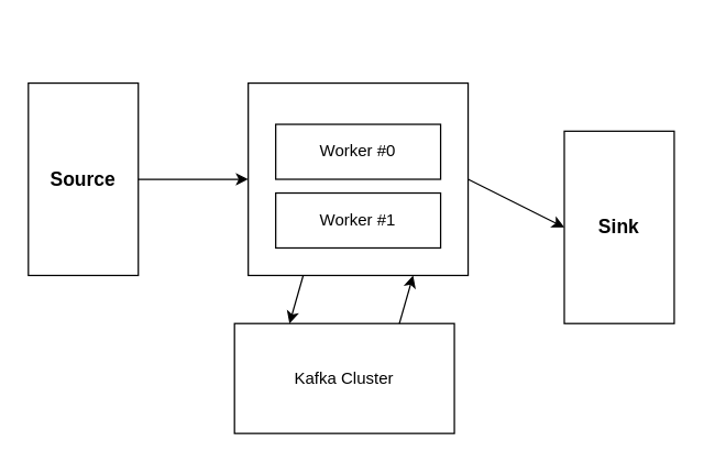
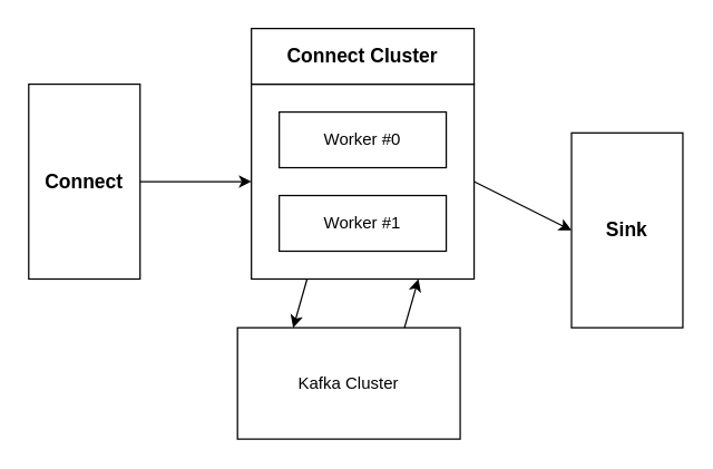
  <mxCell id="0" />
  <mxCell id="1" parent="0" />
  <mxCell id="2" value="" style="rounded=0;whiteSpace=wrap;html=1;" vertex="1" parent="1"><mxGeometry x="180" y="60" width="160" height="140" as="geometry" /></mxCell>
  <mxCell id="3" value="Kafka Cluster" style="rounded=0;whiteSpace=wrap;html=1;" vertex="1" parent="1"><mxGeometry x="170" y="235" width="160" height="80" as="geometry" /></mxCell>
- <mxCell id="4" value="Worker #0" style="rounded=0;whiteSpace=wrap;html=1;" vertex="1" parent="1"><mxGeometry x="200" y="90" width="120" height="40" as="geometry" /></mxCell>
+ <mxCell id="4" value="Worker #0" style="rounded=0;whiteSpace=wrap;html=1;" vertex="1" parent="1"><mxGeometry x="200" y="80" width="120" height="40" as="geometry" /></mxCell>
  <mxCell id="5" value="Worker #1" style="rounded=0;whiteSpace=wrap;html=1;" vertex="1" parent="1"><mxGeometry x="200" y="140" width="120" height="40" as="geometry" /></mxCell>
- <mxCell id="7" value="&lt;b&gt;&lt;font style=&quot;font-size: 14px&quot;&gt;Source&lt;/font&gt;&lt;/b&gt;" style="rounded=0;whiteSpace=wrap;html=1;" vertex="1" parent="1"><mxGeometry x="20" y="60" width="80" height="140" as="geometry" /></mxCell>
+ <mxCell id="6" value="&lt;b&gt;&lt;font style=&quot;font-size: 14px&quot;&gt;Connect Cluster&lt;/font&gt;&lt;/b&gt;" style="rounded=0;whiteSpace=wrap;html=1;" vertex="1" parent="1"><mxGeometry x="180" y="20" width="160" height="40" as="geometry" /></mxCell>
+ <mxCell id="7" value="&lt;b&gt;&lt;font style=&quot;font-size: 14px&quot;&gt;Connect&lt;/font&gt;&lt;/b&gt;" style="rounded=0;whiteSpace=wrap;html=1;" vertex="1" parent="1"><mxGeometry x="20" y="60" width="80" height="140" as="geometry" /></mxCell>
  <mxCell id="8" value="" style="endArrow=classic;html=1;exitX=0.25;exitY=1;exitDx=0;exitDy=0;entryX=0.25;entryY=0;entryDx=0;entryDy=0;" edge="1" parent="1" source="2" target="3"><mxGeometry width="50" height="50" relative="1" as="geometry"><mxPoint x="250" y="120" as="sourcePoint" /><mxPoint x="300" y="70" as="targetPoint" /></mxGeometry></mxCell>
  <mxCell id="9" value="" style="endArrow=classic;html=1;exitX=0.75;exitY=0;exitDx=0;exitDy=0;entryX=0.75;entryY=1;entryDx=0;entryDy=0;" edge="1" parent="1" source="3" target="2"><mxGeometry width="50" height="50" relative="1" as="geometry"><mxPoint x="250" y="120" as="sourcePoint" /><mxPoint x="270" y="230" as="targetPoint" /></mxGeometry></mxCell>
  <mxCell id="10" value="&lt;b&gt;&lt;font style=&quot;font-size: 14px&quot;&gt;Sink&lt;/font&gt;&lt;/b&gt;" style="rounded=0;whiteSpace=wrap;html=1;" vertex="1" parent="1"><mxGeometry x="410" y="95" width="80" height="140" as="geometry" /></mxCell>
  <mxCell id="11" value="" style="endArrow=classic;html=1;exitX=1;exitY=0.5;exitDx=0;exitDy=0;entryX=0;entryY=0.5;entryDx=0;entryDy=0;" edge="1" parent="1" source="7" target="2"><mxGeometry width="50" height="50" relative="1" as="geometry"><mxPoint x="250" y="120" as="sourcePoint" /><mxPoint x="300" y="70" as="targetPoint" /></mxGeometry></mxCell>
  <mxCell id="12" value="" style="endArrow=classic;html=1;exitX=1;exitY=0.5;exitDx=0;exitDy=0;entryX=0;entryY=0.5;entryDx=0;entryDy=0;" edge="1" parent="1" source="2" target="10"><mxGeometry width="50" height="50" relative="1" as="geometry"><mxPoint x="250" y="120" as="sourcePoint" /><mxPoint x="300" y="70" as="targetPoint" /></mxGeometry></mxCell>
